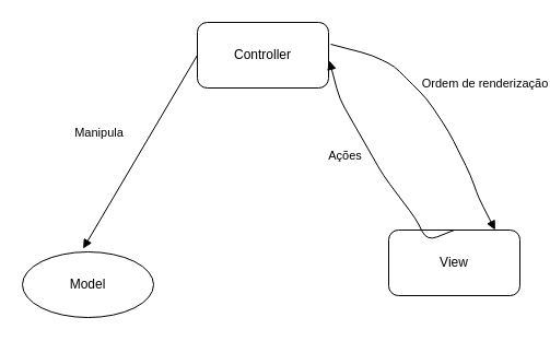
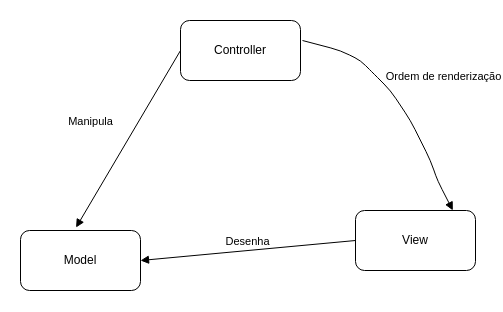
  <mxCell id="0" />
  <mxCell id="1" parent="0" />
- <mxCell id="2" value="Model" style="ellipse;whiteSpace=wrap;html=1;" vertex="1" parent="1"><mxGeometry x="20" y="230" width="120" height="60" as="geometry" /></mxCell>
+ <mxCell id="2" value="Model" style="rounded=1;whiteSpace=wrap;html=1;" vertex="1" parent="1"><mxGeometry x="20" y="230" width="120" height="60" as="geometry" /></mxCell>
  <mxCell id="3" value="View" style="rounded=1;whiteSpace=wrap;html=1;" vertex="1" parent="1"><mxGeometry x="355" y="210" width="120" height="60" as="geometry" /></mxCell>
  <mxCell id="4" value="Controller" style="rounded=1;whiteSpace=wrap;html=1;" vertex="1" parent="1"><mxGeometry x="180" y="20" width="120" height="60" as="geometry" /></mxCell>
- <mxCell id="6" value="Ações" style="html=1;verticalAlign=bottom;endArrow=block;entryX=1.006;entryY=0.583;entryDx=0;entryDy=0;exitX=0.5;exitY=0;exitDx=0;exitDy=0;sketch=0;entryPerimeter=0;" edge="1" parent="1" source="3" target="4"><mxGeometry x="0.155" y="26" width="80" relative="1" as="geometry"><mxPoint x="510" y="120" as="sourcePoint" /><mxPoint x="310" y="120" as="targetPoint" /><Array as="points"><mxPoint x="390" y="220" /><mxPoint x="380" y="200" /><mxPoint x="350" y="160" /><mxPoint x="310" y="90" /></Array><mxPoint as="offset" /></mxGeometry></mxCell>
+ <mxCell id="5" value="Desenha" style="html=1;verticalAlign=bottom;endArrow=block;entryX=1;entryY=0.5;entryDx=0;entryDy=0;exitX=0;exitY=0.5;exitDx=0;exitDy=0;" edge="1" parent="1" source="3" target="2"><mxGeometry width="80" relative="1" as="geometry"><mxPoint x="210" y="260" as="sourcePoint" /><mxPoint x="290" y="260" as="targetPoint" /></mxGeometry></mxCell>
  <mxCell id="7" value="Ordem de renderização" style="html=1;verticalAlign=bottom;endArrow=block;entryX=0.811;entryY=-0.002;entryDx=0;entryDy=0;entryPerimeter=0;" edge="1" parent="1" target="3"><mxGeometry x="0.077" y="47" width="80" relative="1" as="geometry"><mxPoint x="302" y="40" as="sourcePoint" /><mxPoint x="430" y="30" as="targetPoint" /><Array as="points"><mxPoint x="340" y="50" /><mxPoint x="360" y="60" /><mxPoint x="370" y="70" /><mxPoint x="390" y="90" /><mxPoint x="410" y="120" /><mxPoint x="430" y="160" /><mxPoint x="437" y="180" /></Array><mxPoint as="offset" /></mxGeometry></mxCell>
  <mxCell id="8" value="Manipula" style="html=1;verticalAlign=bottom;endArrow=block;exitX=0;exitY=0.5;exitDx=0;exitDy=0;entryX=0.463;entryY=-0.05;entryDx=0;entryDy=0;entryPerimeter=0;" edge="1" parent="1" source="4" target="2"><mxGeometry x="0.116" y="-37" width="80" relative="1" as="geometry"><mxPoint x="220" y="150" as="sourcePoint" /><mxPoint x="300" y="150" as="targetPoint" /><mxPoint as="offset" /></mxGeometry></mxCell>
